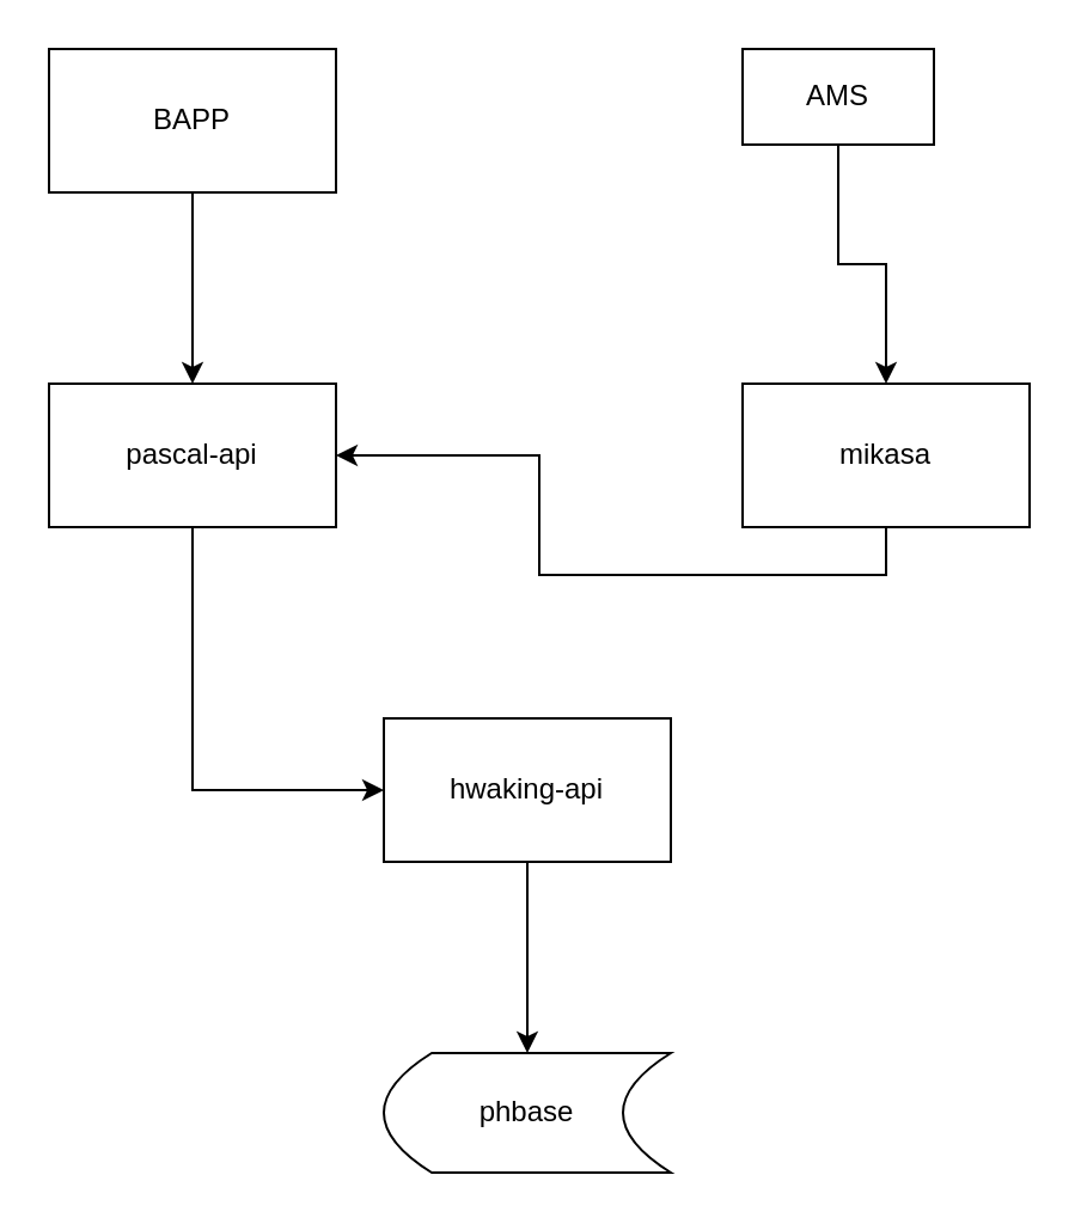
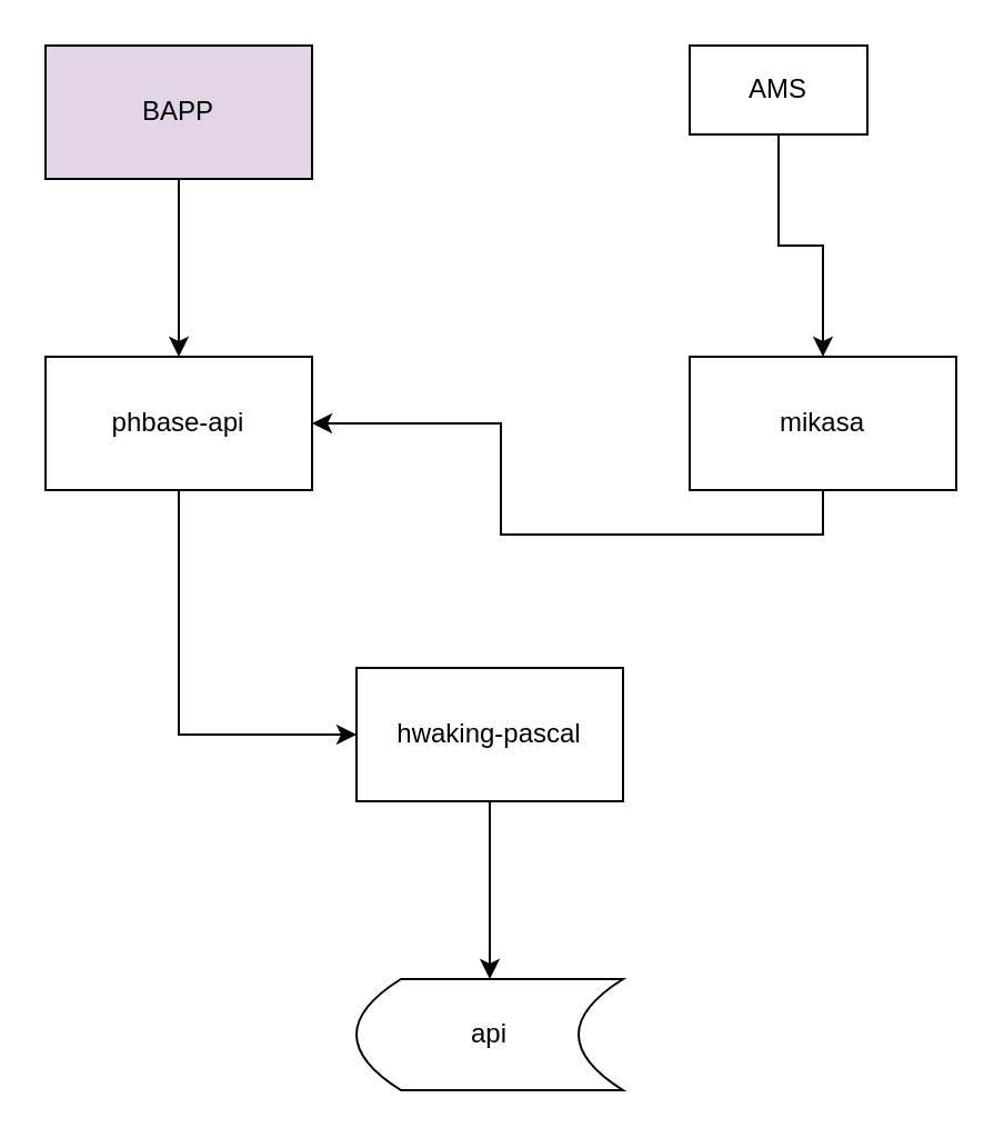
  <mxCell id="0" />
  <mxCell id="1" parent="0" />
  <mxCell id="2" value="" style="edgeStyle=orthogonalEdgeStyle;rounded=0;orthogonalLoop=1;jettySize=auto;html=1;" edge="1" parent="1" source="3" target="7"><mxGeometry relative="1" as="geometry" /></mxCell>
- <mxCell id="3" value="BAPP" style="rounded=0;whiteSpace=wrap;html=1;" vertex="1" parent="1"><mxGeometry x="20" y="20" width="120" height="60" as="geometry" /></mxCell>
+ <mxCell id="3" value="BAPP" style="rounded=0;whiteSpace=wrap;html=1;fillColor=#e1d5e7;" vertex="1" parent="1"><mxGeometry x="20" y="20" width="120" height="60" as="geometry" /></mxCell>
  <mxCell id="4" value="" style="edgeStyle=orthogonalEdgeStyle;rounded=0;orthogonalLoop=1;jettySize=auto;html=1;" edge="1" parent="1" source="5" target="12"><mxGeometry relative="1" as="geometry" /></mxCell>
  <mxCell id="5" value="AMS" style="rounded=0;whiteSpace=wrap;html=1;" vertex="1" parent="1"><mxGeometry x="310" y="20" width="80" height="40" as="geometry" /></mxCell>
  <mxCell id="6" style="edgeStyle=orthogonalEdgeStyle;rounded=0;orthogonalLoop=1;jettySize=auto;html=1;exitX=0.5;exitY=1;exitDx=0;exitDy=0;entryX=0;entryY=0.5;entryDx=0;entryDy=0;" edge="1" parent="1" source="7" target="9"><mxGeometry relative="1" as="geometry" /></mxCell>
- <mxCell id="7" value="pascal-api" style="rounded=0;whiteSpace=wrap;html=1;" vertex="1" parent="1"><mxGeometry x="20" y="160" width="120" height="60" as="geometry" /></mxCell>
+ <mxCell id="7" value="phbase-api" style="rounded=0;whiteSpace=wrap;html=1;" vertex="1" parent="1"><mxGeometry x="20" y="160" width="120" height="60" as="geometry" /></mxCell>
  <mxCell id="8" value="" style="edgeStyle=orthogonalEdgeStyle;rounded=0;orthogonalLoop=1;jettySize=auto;html=1;" edge="1" parent="1" source="9" target="10"><mxGeometry relative="1" as="geometry" /></mxCell>
- <mxCell id="9" value="hwaking-api" style="rounded=0;whiteSpace=wrap;html=1;" vertex="1" parent="1"><mxGeometry x="160" y="300" width="120" height="60" as="geometry" /></mxCell>
- <mxCell id="10" value="phbase" style="shape=dataStorage;whiteSpace=wrap;html=1;fixedSize=1;" vertex="1" parent="1"><mxGeometry x="160" y="440" width="120" height="50" as="geometry" /></mxCell>
+ <mxCell id="9" value="hwaking-pascal" style="rounded=0;whiteSpace=wrap;html=1;" vertex="1" parent="1"><mxGeometry x="160" y="300" width="120" height="60" as="geometry" /></mxCell>
+ <mxCell id="10" value="api" style="shape=dataStorage;whiteSpace=wrap;html=1;fixedSize=1;" vertex="1" parent="1"><mxGeometry x="160" y="440" width="120" height="50" as="geometry" /></mxCell>
  <mxCell id="11" value="" style="edgeStyle=orthogonalEdgeStyle;rounded=0;orthogonalLoop=1;jettySize=auto;html=1;exitX=0.5;exitY=1;exitDx=0;exitDy=0;" edge="1" parent="1" source="12" target="7"><mxGeometry relative="1" as="geometry"><mxPoint x="370" y="300" as="targetPoint" /></mxGeometry></mxCell>
  <mxCell id="12" value="mikasa" style="rounded=0;whiteSpace=wrap;html=1;" vertex="1" parent="1"><mxGeometry x="310" y="160" width="120" height="60" as="geometry" /></mxCell>
